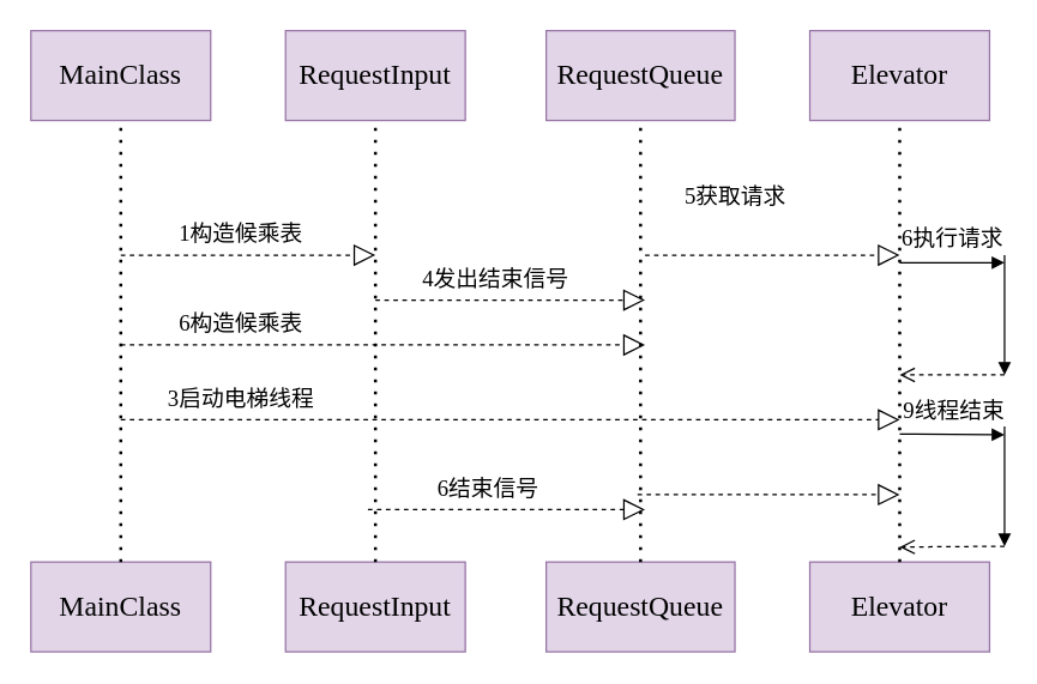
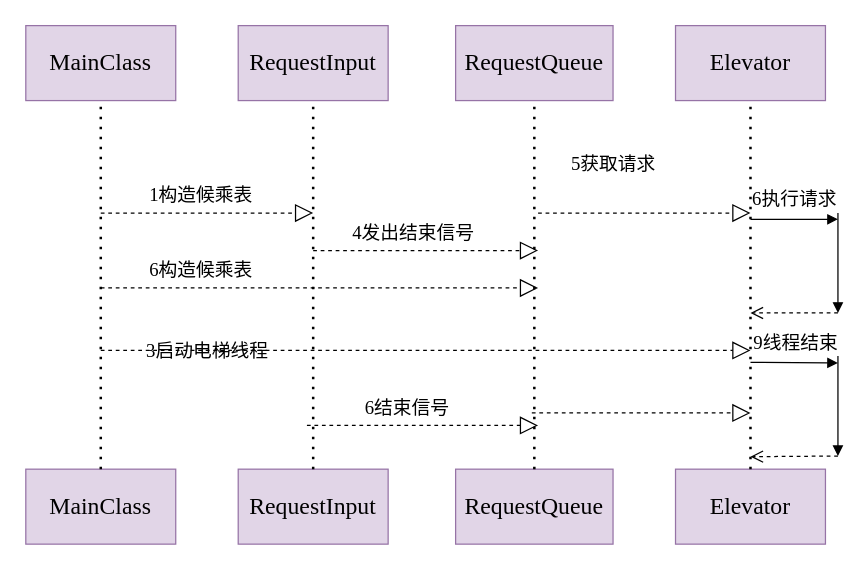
  <mxCell id="0" />
  <mxCell id="1" parent="0" />
  <mxCell id="2" value="&lt;font face=&quot;Comic Sans MS&quot; style=&quot;font-size: 19px;&quot;&gt;MainClass&lt;/font&gt;" style="rounded=0;whiteSpace=wrap;html=1;fillColor=#e1d5e7;strokeColor=#9673a6;" vertex="1" parent="1"><mxGeometry x="20" y="20" width="120" height="60" as="geometry" /></mxCell>
  <mxCell id="3" value="&lt;font face=&quot;Comic Sans MS&quot; style=&quot;font-size: 19px;&quot;&gt;MainClass&lt;/font&gt;" style="rounded=0;whiteSpace=wrap;html=1;fillColor=#e1d5e7;strokeColor=#9673a6;" vertex="1" parent="1"><mxGeometry x="20" y="375" width="120" height="60" as="geometry" /></mxCell>
  <mxCell id="4" value="" style="endArrow=none;dashed=1;html=1;dashPattern=1 3;strokeWidth=2;rounded=0;exitX=0.5;exitY=0;exitDx=0;exitDy=0;entryX=0.5;entryY=1;entryDx=0;entryDy=0;" edge="1" parent="1" source="3" target="2"><mxGeometry width="50" height="50" relative="1" as="geometry"><mxPoint x="340" y="260" as="sourcePoint" /><mxPoint x="390" y="210" as="targetPoint" /><Array as="points" /></mxGeometry></mxCell>
  <mxCell id="5" value="&lt;font face=&quot;Comic Sans MS&quot; style=&quot;font-size: 19px;&quot;&gt;RequestInput&lt;/font&gt;" style="rounded=0;whiteSpace=wrap;html=1;fillColor=#e1d5e7;strokeColor=#9673a6;" vertex="1" parent="1"><mxGeometry x="190" y="20" width="120" height="60" as="geometry" /></mxCell>
  <mxCell id="6" value="&lt;font face=&quot;Comic Sans MS&quot; style=&quot;font-size: 19px;&quot;&gt;RequestInput&lt;/font&gt;" style="rounded=0;whiteSpace=wrap;html=1;fillColor=#e1d5e7;strokeColor=#9673a6;" vertex="1" parent="1"><mxGeometry x="190" y="375" width="120" height="60" as="geometry" /></mxCell>
  <mxCell id="7" value="" style="endArrow=none;dashed=1;html=1;dashPattern=1 3;strokeWidth=2;rounded=0;exitX=0.5;exitY=0;exitDx=0;exitDy=0;entryX=0.5;entryY=1;entryDx=0;entryDy=0;" edge="1" parent="1" source="6" target="5"><mxGeometry width="50" height="50" relative="1" as="geometry"><mxPoint x="510" y="260" as="sourcePoint" /><mxPoint x="560" y="210" as="targetPoint" /><Array as="points" /></mxGeometry></mxCell>
  <mxCell id="8" value="&lt;font face=&quot;Comic Sans MS&quot; style=&quot;font-size: 19px;&quot;&gt;RequestQueue&lt;/font&gt;" style="rounded=0;whiteSpace=wrap;html=1;fillColor=#e1d5e7;strokeColor=#9673a6;" vertex="1" parent="1"><mxGeometry x="364" y="20" width="126" height="60" as="geometry" /></mxCell>
  <mxCell id="9" value="&lt;font face=&quot;Comic Sans MS&quot; style=&quot;font-size: 19px;&quot;&gt;RequestQueue&lt;/font&gt;" style="rounded=0;whiteSpace=wrap;html=1;fillColor=#e1d5e7;strokeColor=#9673a6;" vertex="1" parent="1"><mxGeometry x="364" y="375" width="126" height="60" as="geometry" /></mxCell>
  <mxCell id="10" value="" style="endArrow=none;dashed=1;html=1;dashPattern=1 3;strokeWidth=2;rounded=0;exitX=0.5;exitY=0;exitDx=0;exitDy=0;entryX=0.5;entryY=1;entryDx=0;entryDy=0;" edge="1" parent="1" source="9" target="8"><mxGeometry width="50" height="50" relative="1" as="geometry"><mxPoint x="684" y="260" as="sourcePoint" /><mxPoint x="734" y="210" as="targetPoint" /><Array as="points" /></mxGeometry></mxCell>
  <mxCell id="11" value="&lt;font face=&quot;Comic Sans MS&quot; style=&quot;font-size: 19px;&quot;&gt;Elevator&lt;/font&gt;" style="rounded=0;whiteSpace=wrap;html=1;fillColor=#e1d5e7;strokeColor=#9673a6;" vertex="1" parent="1"><mxGeometry x="540" y="20" width="120" height="60" as="geometry" /></mxCell>
  <mxCell id="12" value="&lt;font face=&quot;Comic Sans MS&quot; style=&quot;font-size: 19px;&quot;&gt;Elevator&lt;/font&gt;" style="rounded=0;whiteSpace=wrap;html=1;fillColor=#e1d5e7;strokeColor=#9673a6;" vertex="1" parent="1"><mxGeometry x="540" y="375" width="120" height="60" as="geometry" /></mxCell>
  <mxCell id="13" value="" style="endArrow=none;dashed=1;html=1;dashPattern=1 3;strokeWidth=2;rounded=0;exitX=0.5;exitY=0;exitDx=0;exitDy=0;entryX=0.5;entryY=1;entryDx=0;entryDy=0;" edge="1" parent="1" source="12" target="11"><mxGeometry width="50" height="50" relative="1" as="geometry"><mxPoint x="860" y="260" as="sourcePoint" /><mxPoint x="910" y="210" as="targetPoint" /><Array as="points" /></mxGeometry></mxCell>
  <mxCell id="14" value="" style="endArrow=block;dashed=1;endFill=0;endSize=12;html=1;rounded=0;" edge="1" parent="1"><mxGeometry width="160" relative="1" as="geometry"><mxPoint x="80" y="170" as="sourcePoint" /><mxPoint x="250" y="170" as="targetPoint" /></mxGeometry></mxCell>
  <mxCell id="15" value="&lt;font face=&quot;Comic Sans MS&quot; style=&quot;font-size: 15px;&quot;&gt;1构造候乘表&lt;/font&gt;" style="text;html=1;align=center;verticalAlign=middle;resizable=0;points=[];autosize=1;strokeColor=none;fillColor=none;" vertex="1" parent="1"><mxGeometry x="100" y="140" width="120" height="30" as="geometry" /></mxCell>
  <mxCell id="16" value="" style="endArrow=block;dashed=1;endFill=0;endSize=12;html=1;rounded=0;" edge="1" parent="1"><mxGeometry width="160" relative="1" as="geometry"><mxPoint x="80" y="230" as="sourcePoint" /><mxPoint x="430" y="230" as="targetPoint" /></mxGeometry></mxCell>
  <mxCell id="17" value="&lt;font face=&quot;Comic Sans MS&quot; style=&quot;font-size: 15px;&quot;&gt;6构造候乘表&lt;/font&gt;" style="text;html=1;align=center;verticalAlign=middle;resizable=0;points=[];autosize=1;strokeColor=none;fillColor=none;" vertex="1" parent="1"><mxGeometry x="105" y="200" width="110" height="30" as="geometry" /></mxCell>
  <mxCell id="18" value="" style="endArrow=block;dashed=1;endFill=0;endSize=12;html=1;rounded=0;" edge="1" parent="1"><mxGeometry width="160" relative="1" as="geometry"><mxPoint x="80" y="280" as="sourcePoint" /><mxPoint x="600" y="280" as="targetPoint" /></mxGeometry></mxCell>
- <mxCell id="19" value="&lt;font face=&quot;Comic Sans MS&quot; style=&quot;font-size: 15px;&quot;&gt;3启动电梯线程&lt;/font&gt;" style="text;html=1;align=center;verticalAlign=middle;resizable=0;points=[];autosize=1;strokeColor=none;fillColor=none;" vertex="1" parent="1"><mxGeometry x="100" y="250" width="120" height="30" as="geometry" /></mxCell>
+ <mxCell id="19" value="&lt;font face=&quot;Comic Sans MS&quot; style=&quot;font-size: 15px;&quot;&gt;3启动电梯线程&lt;/font&gt;" style="text;html=1;align=center;verticalAlign=middle;resizable=0;points=[];autosize=1;strokeColor=none;fillColor=none;" vertex="1" parent="1"><mxGeometry x="105" y="265" width="120" height="30" as="geometry" /></mxCell>
  <mxCell id="20" value="" style="endArrow=block;dashed=1;endFill=0;endSize=12;html=1;rounded=0;" edge="1" parent="1"><mxGeometry width="160" relative="1" as="geometry"><mxPoint x="250" y="200" as="sourcePoint" /><mxPoint x="430" y="200" as="targetPoint" /></mxGeometry></mxCell>
  <mxCell id="21" value="&lt;font face=&quot;Comic Sans MS&quot; style=&quot;font-size: 15px;&quot;&gt;4发出结束信号&lt;/font&gt;" style="text;html=1;align=center;verticalAlign=middle;resizable=0;points=[];autosize=1;strokeColor=none;fillColor=none;" vertex="1" parent="1"><mxGeometry x="255" y="170" width="150" height="30" as="geometry" /></mxCell>
  <mxCell id="22" value="" style="endArrow=block;dashed=1;endFill=0;endSize=12;html=1;rounded=0;" edge="1" parent="1"><mxGeometry width="160" relative="1" as="geometry"><mxPoint x="430" y="170" as="sourcePoint" /><mxPoint x="600" y="170" as="targetPoint" /></mxGeometry></mxCell>
  <mxCell id="23" value="&lt;font face=&quot;Comic Sans MS&quot; style=&quot;font-size: 15px;&quot;&gt;5获取请求&lt;/font&gt;" style="text;html=1;align=center;verticalAlign=middle;resizable=0;points=[];autosize=1;strokeColor=none;fillColor=none;" vertex="1" parent="1"><mxGeometry x="445" y="115" width="90" height="30" as="geometry" /></mxCell>
  <mxCell id="24" value="" style="endArrow=block;dashed=1;endFill=0;endSize=12;html=1;rounded=0;" edge="1" parent="1"><mxGeometry width="160" relative="1" as="geometry"><mxPoint x="245" y="340" as="sourcePoint" /><mxPoint x="430" y="340" as="targetPoint" /></mxGeometry></mxCell>
  <mxCell id="25" value="&lt;font face=&quot;Comic Sans MS&quot; style=&quot;font-size: 15px;&quot;&gt;6结束信号&lt;/font&gt;" style="text;html=1;align=center;verticalAlign=middle;resizable=0;points=[];autosize=1;strokeColor=none;fillColor=none;" vertex="1" parent="1"><mxGeometry x="280" y="310" width="90" height="30" as="geometry" /></mxCell>
  <mxCell id="26" value="" style="endArrow=block;dashed=1;endFill=0;endSize=12;html=1;rounded=0;" edge="1" parent="1"><mxGeometry width="160" relative="1" as="geometry"><mxPoint x="425" y="330" as="sourcePoint" /><mxPoint x="600" y="330" as="targetPoint" /></mxGeometry></mxCell>
  <mxCell id="27" value="&lt;font face=&quot;Comic Sans MS&quot; style=&quot;font-size: 15px;&quot;&gt;6执行请求&lt;/font&gt;" style="html=1;verticalAlign=bottom;endArrow=block;edgeStyle=elbowEdgeStyle;elbow=vertical;curved=0;rounded=0;labelBorderColor=none;" edge="1" parent="1"><mxGeometry y="5" relative="1" as="geometry"><mxPoint x="600" y="175" as="sourcePoint" /><mxPoint x="670" y="175" as="targetPoint" /><mxPoint as="offset" /></mxGeometry></mxCell>
  <mxCell id="28" value="" style="html=1;verticalAlign=bottom;endArrow=open;dashed=1;endSize=8;edgeStyle=elbowEdgeStyle;elbow=vertical;curved=0;rounded=0;labelBorderColor=default;" edge="1" parent="1"><mxGeometry relative="1" as="geometry"><mxPoint x="600" y="250" as="targetPoint" /><mxPoint x="670" y="250" as="sourcePoint" /></mxGeometry></mxCell>
  <mxCell id="29" value="" style="html=1;verticalAlign=bottom;endArrow=block;edgeStyle=elbowEdgeStyle;elbow=vertical;curved=0;rounded=0;" edge="1" parent="1"><mxGeometry relative="1" as="geometry"><mxPoint x="670" y="170" as="sourcePoint" /><mxPoint x="670" y="250" as="targetPoint" /></mxGeometry></mxCell>
  <mxCell id="30" value="&lt;font face=&quot;Comic Sans MS&quot; style=&quot;font-size: 15px;&quot;&gt;9线程结束&lt;/font&gt;" style="html=1;verticalAlign=bottom;endArrow=block;edgeStyle=elbowEdgeStyle;elbow=vertical;curved=0;rounded=0;labelBorderColor=none;" edge="1" parent="1"><mxGeometry y="5" relative="1" as="geometry"><mxPoint x="600" y="289.5" as="sourcePoint" /><mxPoint x="670" y="289.5" as="targetPoint" /><mxPoint as="offset" /></mxGeometry></mxCell>
  <mxCell id="31" value="" style="html=1;verticalAlign=bottom;endArrow=open;dashed=1;endSize=8;edgeStyle=elbowEdgeStyle;elbow=vertical;curved=0;rounded=0;labelBorderColor=default;" edge="1" parent="1"><mxGeometry relative="1" as="geometry"><mxPoint x="600" y="364.5" as="targetPoint" /><mxPoint x="670" y="364.5" as="sourcePoint" /></mxGeometry></mxCell>
  <mxCell id="32" value="" style="html=1;verticalAlign=bottom;endArrow=block;edgeStyle=elbowEdgeStyle;elbow=vertical;curved=0;rounded=0;" edge="1" parent="1"><mxGeometry relative="1" as="geometry"><mxPoint x="670" y="284.5" as="sourcePoint" /><mxPoint x="670" y="364.5" as="targetPoint" /></mxGeometry></mxCell>
